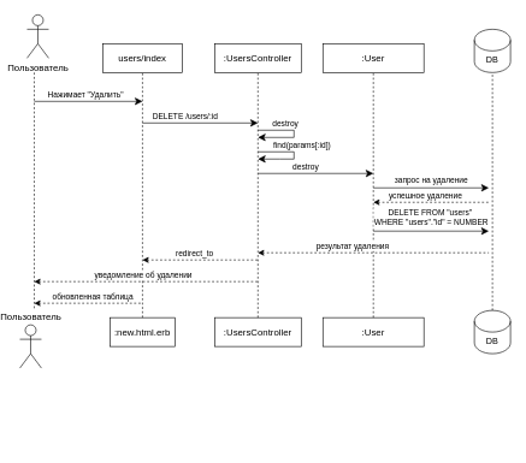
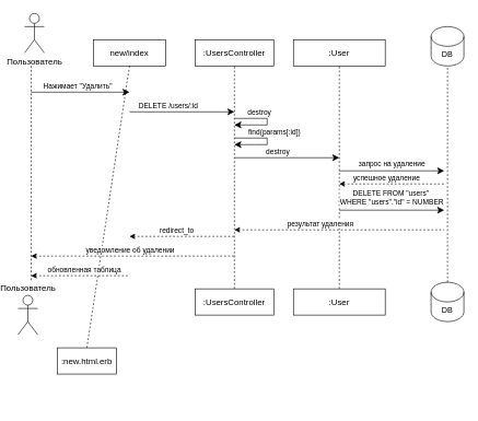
  <mxCell id="0" />
  <mxCell id="1" parent="0" />
  <mxCell id="2" value="" style="edgeStyle=orthogonalEdgeStyle;rounded=0;orthogonalLoop=1;jettySize=auto;html=1;endArrow=none;endFill=0;fontSize=13;dashed=1;" parent="1" edge="1"><mxGeometry relative="1" as="geometry"><mxPoint x="40" y="100" as="sourcePoint" /><mxPoint x="40" y="430" as="targetPoint" /><Array as="points"><mxPoint x="40" y="100" /><mxPoint x="40" y="620" /></Array></mxGeometry></mxCell>
  <mxCell id="3" value="Пользователь" style="shape=umlActor;verticalLabelPosition=bottom;verticalAlign=top;html=1;outlineConnect=0;fontSize=13;" parent="1" vertex="1"><mxGeometry x="30" y="20" width="30" height="60" as="geometry" /></mxCell>
  <mxCell id="4" value="Пользователь" style="shape=umlActor;verticalLabelPosition=top;verticalAlign=bottom;html=1;outlineConnect=0;labelPosition=center;align=center;fontSize=13;" parent="1" vertex="1"><mxGeometry x="20" y="450" width="30" height="60" as="geometry" /></mxCell>
- <mxCell id="5" value="users/index" style="rounded=0;whiteSpace=wrap;html=1;fontSize=13;" parent="1" vertex="1"><mxGeometry x="135" y="60" width="110" height="40" as="geometry" /></mxCell>
- <mxCell id="6" value=":new.html.erb" style="rounded=0;whiteSpace=wrap;html=1;fontSize=13;" parent="1" vertex="1"><mxGeometry x="145" y="440" width="90" height="40" as="geometry" /></mxCell>
+ <mxCell id="5" value="new/index" style="rounded=0;whiteSpace=wrap;html=1;fontSize=13;" parent="1" vertex="1"><mxGeometry x="135" y="60" width="110" height="40" as="geometry" /></mxCell>
+ <mxCell id="6" value=":new.html.erb" style="rounded=0;whiteSpace=wrap;html=1;fontSize=13;" parent="1" vertex="1"><mxGeometry x="80" y="530" width="90" height="40" as="geometry" /></mxCell>
  <mxCell id="7" value=":UsersController" style="rounded=0;whiteSpace=wrap;html=1;fontSize=13;" parent="1" vertex="1"><mxGeometry x="290" y="60" width="120" height="40" as="geometry" /></mxCell>
  <mxCell id="8" value=":UsersController" style="rounded=0;whiteSpace=wrap;html=1;fontSize=13;" parent="1" vertex="1"><mxGeometry x="290" y="440" width="120" height="40" as="geometry" /></mxCell>
  <mxCell id="9" value=":User" style="rounded=0;whiteSpace=wrap;html=1;fontSize=13;" parent="1" vertex="1"><mxGeometry x="440" y="440" width="140" height="40" as="geometry" /></mxCell>
  <mxCell id="10" value=":User" style="rounded=0;whiteSpace=wrap;html=1;fontSize=13;" parent="1" vertex="1"><mxGeometry x="440" y="60" width="140" height="40" as="geometry" /></mxCell>
  <mxCell id="11" value="" style="endArrow=classic;html=1;rounded=0;endSize=8;fontSize=13;" parent="1" edge="1"><mxGeometry width="50" height="50" relative="1" as="geometry"><mxPoint x="40" y="140" as="sourcePoint" /><mxPoint x="190" y="140" as="targetPoint" /></mxGeometry></mxCell>
  <mxCell id="12" value="Нажимает &quot;Удалить&quot;" style="edgeLabel;html=1;align=center;verticalAlign=middle;resizable=0;points=[];" vertex="1" connectable="0" parent="11"><mxGeometry x="-0.631" y="-2" relative="1" as="geometry"><mxPoint x="42" y="-12" as="offset" /></mxGeometry></mxCell>
  <mxCell id="13" value="" style="endArrow=none;html=1;rounded=0;entryX=0.5;entryY=1;entryDx=0;entryDy=0;fontSize=13;exitX=0.5;exitY=0;exitDx=0;exitDy=0;dashed=1;" parent="1" source="8" target="7" edge="1"><mxGeometry width="50" height="50" relative="1" as="geometry"><mxPoint x="390" y="700" as="sourcePoint" /><mxPoint x="440" y="650" as="targetPoint" /></mxGeometry></mxCell>
  <mxCell id="14" value="" style="endArrow=none;html=1;rounded=0;exitX=0.5;exitY=0;exitDx=0;exitDy=0;fontSize=13;dashed=1;entryX=0.5;entryY=1;entryDx=0;entryDy=0;" parent="1" source="9" edge="1" target="10"><mxGeometry width="50" height="50" relative="1" as="geometry"><mxPoint x="550" y="150" as="sourcePoint" /><mxPoint x="600" y="100" as="targetPoint" /><Array as="points" /></mxGeometry></mxCell>
  <mxCell id="15" value="" style="endArrow=none;html=1;rounded=0;exitX=0.5;exitY=0;exitDx=0;exitDy=0;fontSize=13;dashed=1;entryX=0.5;entryY=1;entryDx=0;entryDy=0;entryPerimeter=0;" parent="1" source="23" edge="1" target="21"><mxGeometry width="50" height="50" relative="1" as="geometry"><mxPoint x="834.94" y="955" as="sourcePoint" /><mxPoint x="834.41" y="105" as="targetPoint" /></mxGeometry></mxCell>
  <mxCell id="16" value="" style="endArrow=none;html=1;rounded=0;entryX=0.5;entryY=1;entryDx=0;entryDy=0;fontSize=13;exitX=0.5;exitY=0;exitDx=0;exitDy=0;dashed=1;" parent="1" source="6" edge="1"><mxGeometry width="50" height="50" relative="1" as="geometry"><mxPoint x="190" y="730" as="sourcePoint" /><mxPoint x="190" y="100" as="targetPoint" /></mxGeometry></mxCell>
  <mxCell id="17" value="" style="endArrow=classic;html=1;rounded=0;endSize=8;fontSize=13;" parent="1" edge="1"><mxGeometry width="50" height="50" relative="1" as="geometry"><mxPoint x="190" y="170" as="sourcePoint" /><mxPoint x="350" y="170" as="targetPoint" /></mxGeometry></mxCell>
  <mxCell id="18" value="DELETE /users/:id" style="edgeLabel;html=1;align=center;verticalAlign=middle;resizable=0;points=[];" vertex="1" connectable="0" parent="17"><mxGeometry x="-0.433" y="5" relative="1" as="geometry"><mxPoint x="13" y="-5" as="offset" /></mxGeometry></mxCell>
  <mxCell id="19" value="" style="endArrow=none;html=1;rounded=0;endSize=8;fontSize=13;dashed=1;endFill=0;startArrow=classic;startFill=1;" parent="1" edge="1"><mxGeometry width="50" height="50" relative="1" as="geometry"><mxPoint x="40" y="390" as="sourcePoint" /><mxPoint x="352.5" y="390" as="targetPoint" /></mxGeometry></mxCell>
  <mxCell id="20" value="уведомление об удалении" style="edgeLabel;html=1;align=center;verticalAlign=middle;resizable=0;points=[];" vertex="1" connectable="0" parent="19"><mxGeometry x="-0.255" relative="1" as="geometry"><mxPoint x="34" y="-10" as="offset" /></mxGeometry></mxCell>
  <mxCell id="21" value="DB" style="shape=cylinder3;whiteSpace=wrap;html=1;boundedLbl=1;backgroundOutline=1;size=15;" vertex="1" parent="1"><mxGeometry x="650" y="40" width="50" height="60" as="geometry" /></mxCell>
  <mxCell id="22" value="" style="endArrow=none;html=1;rounded=0;exitX=0.5;exitY=0;exitDx=0;exitDy=0;fontSize=13;dashed=1;exitPerimeter=0;entryX=0.5;entryY=0;entryDx=0;entryDy=0;entryPerimeter=0;" edge="1" parent="1" source="23" target="23"><mxGeometry width="50" height="50" relative="1" as="geometry"><mxPoint x="834.94" y="455" as="sourcePoint" /><mxPoint x="700" y="410" as="targetPoint" /></mxGeometry></mxCell>
  <mxCell id="23" value="DB" style="shape=cylinder3;whiteSpace=wrap;html=1;boundedLbl=1;backgroundOutline=1;size=15;" vertex="1" parent="1"><mxGeometry x="650" y="430" width="50" height="60" as="geometry" /></mxCell>
  <mxCell id="24" value="" style="endArrow=classic;html=1;rounded=0;endSize=8;fontSize=13;" edge="1" parent="1"><mxGeometry width="50" height="50" relative="1" as="geometry"><mxPoint x="350" y="240" as="sourcePoint" /><mxPoint x="510" y="240" as="targetPoint" /></mxGeometry></mxCell>
  <mxCell id="25" value="destroy" style="edgeLabel;html=1;align=center;verticalAlign=middle;resizable=0;points=[];" vertex="1" connectable="0" parent="24"><mxGeometry x="-0.433" y="5" relative="1" as="geometry"><mxPoint x="20" y="-5" as="offset" /></mxGeometry></mxCell>
  <mxCell id="26" value="запрос на удаление" style="endArrow=classic;html=1;rounded=0;endSize=8;fontSize=11;" edge="1" parent="1"><mxGeometry y="10" width="50" height="50" relative="1" as="geometry"><mxPoint x="510" y="260" as="sourcePoint" /><mxPoint x="670" y="260" as="targetPoint" /><Array as="points"><mxPoint x="560" y="260" /></Array><mxPoint as="offset" /></mxGeometry></mxCell>
  <mxCell id="27" value="" style="endArrow=classic;html=1;rounded=0;endSize=8;fontSize=13;" edge="1" parent="1"><mxGeometry width="50" height="50" relative="1" as="geometry"><mxPoint x="350" y="180" as="sourcePoint" /><mxPoint x="350" y="190" as="targetPoint" /><Array as="points"><mxPoint x="400" y="180" /><mxPoint x="400" y="190" /></Array></mxGeometry></mxCell>
  <mxCell id="28" value="destroy" style="edgeLabel;html=1;align=center;verticalAlign=middle;resizable=0;points=[];" vertex="1" connectable="0" parent="27"><mxGeometry x="-0.433" y="5" relative="1" as="geometry"><mxPoint x="6" y="-5" as="offset" /></mxGeometry></mxCell>
  <mxCell id="29" value="" style="endArrow=classic;html=1;rounded=0;endSize=8;fontSize=13;" edge="1" parent="1"><mxGeometry width="50" height="50" relative="1" as="geometry"><mxPoint x="350" y="210" as="sourcePoint" /><mxPoint x="350" y="220" as="targetPoint" /><Array as="points"><mxPoint x="400" y="210" /><mxPoint x="400" y="220" /><mxPoint x="380" y="220" /></Array></mxGeometry></mxCell>
  <mxCell id="30" value="find(params[:id])" style="edgeLabel;html=1;align=center;verticalAlign=middle;resizable=0;points=[];" vertex="1" connectable="0" parent="29"><mxGeometry x="-0.433" y="5" relative="1" as="geometry"><mxPoint x="29" y="-5" as="offset" /></mxGeometry></mxCell>
  <mxCell id="31" value="" style="endArrow=none;html=1;rounded=0;endSize=8;fontSize=13;dashed=1;endFill=0;startArrow=classic;startFill=1;" edge="1" parent="1"><mxGeometry width="50" height="50" relative="1" as="geometry"><mxPoint x="510" y="280" as="sourcePoint" /><mxPoint x="670" y="280" as="targetPoint" /></mxGeometry></mxCell>
  <mxCell id="32" value="успешное удаление" style="edgeLabel;html=1;align=center;verticalAlign=middle;resizable=0;points=[];" vertex="1" connectable="0" parent="31"><mxGeometry x="-0.255" relative="1" as="geometry"><mxPoint x="11" y="-10" as="offset" /></mxGeometry></mxCell>
  <mxCell id="33" value="" style="endArrow=classic;html=1;rounded=0;endSize=8;fontSize=13;" edge="1" parent="1"><mxGeometry width="50" height="50" relative="1" as="geometry"><mxPoint x="510" y="320" as="sourcePoint" /><mxPoint x="670" y="320" as="targetPoint" /></mxGeometry></mxCell>
  <mxCell id="34" value="DELETE FROM &quot;users&quot;&amp;nbsp;&lt;div&gt;WHERE &quot;users&quot;.&quot;id&quot; = NUMBER&lt;/div&gt;" style="edgeLabel;html=1;align=center;verticalAlign=middle;resizable=0;points=[];" vertex="1" connectable="0" parent="33"><mxGeometry x="-0.433" y="5" relative="1" as="geometry"><mxPoint x="34" y="-15" as="offset" /></mxGeometry></mxCell>
  <mxCell id="35" value="" style="endArrow=none;html=1;rounded=0;endSize=8;fontSize=13;dashed=1;endFill=0;startArrow=classic;startFill=1;" edge="1" parent="1"><mxGeometry width="50" height="50" relative="1" as="geometry"><mxPoint x="40" y="420" as="sourcePoint" /><mxPoint x="190" y="420" as="targetPoint" /></mxGeometry></mxCell>
  <mxCell id="36" value="обновленная таблица" style="edgeLabel;html=1;align=center;verticalAlign=middle;resizable=0;points=[];" vertex="1" connectable="0" parent="35"><mxGeometry x="-0.255" relative="1" as="geometry"><mxPoint x="24" y="-10" as="offset" /></mxGeometry></mxCell>
  <mxCell id="37" value="" style="endArrow=none;html=1;rounded=0;endSize=8;fontSize=13;dashed=1;endFill=0;startArrow=classic;startFill=1;" edge="1" parent="1"><mxGeometry width="50" height="50" relative="1" as="geometry"><mxPoint x="350" y="350" as="sourcePoint" /><mxPoint x="670" y="350" as="targetPoint" /></mxGeometry></mxCell>
  <mxCell id="38" value="результат удаления" style="edgeLabel;html=1;align=center;verticalAlign=middle;resizable=0;points=[];" vertex="1" connectable="0" parent="37"><mxGeometry x="-0.255" relative="1" as="geometry"><mxPoint x="11" y="-10" as="offset" /></mxGeometry></mxCell>
  <mxCell id="39" value="" style="endArrow=none;html=1;rounded=0;endSize=8;fontSize=13;dashed=1;endFill=0;startArrow=classic;startFill=1;" edge="1" parent="1"><mxGeometry width="50" height="50" relative="1" as="geometry"><mxPoint x="190" y="360" as="sourcePoint" /><mxPoint x="350" y="360" as="targetPoint" /></mxGeometry></mxCell>
  <mxCell id="40" value="redirect_to" style="edgeLabel;html=1;align=center;verticalAlign=middle;resizable=0;points=[];" vertex="1" connectable="0" parent="39"><mxGeometry x="-0.255" relative="1" as="geometry"><mxPoint x="11" y="-10" as="offset" /></mxGeometry></mxCell>
